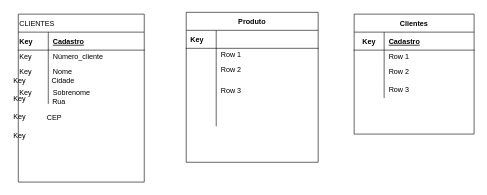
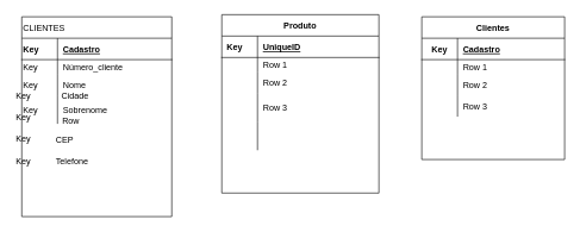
  <mxCell id="0" />
  <mxCell id="1" parent="0" />
  <mxCell id="2" value="CLIENTES" style="shape=table;startSize=30;container=1;collapsible=1;childLayout=tableLayout;fixedRows=1;rowLines=0;fontStyle=0;align=left;resizeLast=1;strokeColor=#000000;fillColor=none;" vertex="1" parent="1"><mxGeometry x="30" y="23" width="210" height="280" as="geometry" /></mxCell>
  <mxCell id="3" value="" style="shape=partialRectangle;collapsible=0;dropTarget=0;pointerEvents=0;fillColor=none;top=0;left=0;bottom=1;right=0;points=[[0,0.5],[1,0.5]];portConstraint=eastwest;align=left;" vertex="1" parent="2"><mxGeometry y="30" width="210" height="30" as="geometry" /></mxCell>
  <mxCell id="4" value="Key" style="shape=partialRectangle;connectable=0;fillColor=none;top=0;left=0;bottom=0;right=0;fontStyle=1;overflow=hidden;align=left;" vertex="1" parent="3"><mxGeometry width="50" height="30" as="geometry" /></mxCell>
  <mxCell id="5" value="Cadastro" style="shape=partialRectangle;connectable=0;fillColor=none;top=0;left=0;bottom=0;right=0;align=left;spacingLeft=6;fontStyle=5;overflow=hidden;" vertex="1" parent="3"><mxGeometry x="50" width="160" height="30" as="geometry" /></mxCell>
  <mxCell id="6" value="" style="shape=partialRectangle;collapsible=0;dropTarget=0;pointerEvents=0;fillColor=none;top=0;left=0;bottom=0;right=0;points=[[0,0.5],[1,0.5]];portConstraint=eastwest;align=left;" vertex="1" parent="2"><mxGeometry y="60" width="210" height="20" as="geometry" /></mxCell>
  <mxCell id="7" value="Key" style="shape=partialRectangle;connectable=0;fillColor=none;top=0;left=0;bottom=0;right=0;editable=1;overflow=hidden;align=left;" vertex="1" parent="6"><mxGeometry width="50" height="20" as="geometry" /></mxCell>
  <mxCell id="8" value="Número_cliente" style="shape=partialRectangle;connectable=0;fillColor=none;top=0;left=0;bottom=0;right=0;align=left;spacingLeft=6;overflow=hidden;" vertex="1" parent="6"><mxGeometry x="50" width="160" height="20" as="geometry" /></mxCell>
  <mxCell id="9" value="" style="shape=partialRectangle;collapsible=0;dropTarget=0;pointerEvents=0;fillColor=none;top=0;left=0;bottom=0;right=0;points=[[0,0.5],[1,0.5]];portConstraint=eastwest;align=left;" vertex="1" parent="2"><mxGeometry y="80" width="210" height="30" as="geometry" /></mxCell>
  <mxCell id="10" value="Key" style="shape=partialRectangle;connectable=0;fillColor=none;top=0;left=0;bottom=0;right=0;editable=1;overflow=hidden;align=left;" vertex="1" parent="9"><mxGeometry width="50" height="30" as="geometry" /></mxCell>
  <mxCell id="11" value="Nome" style="shape=partialRectangle;connectable=0;fillColor=none;top=0;left=0;bottom=0;right=0;align=left;spacingLeft=6;overflow=hidden;" vertex="1" parent="9"><mxGeometry x="50" width="160" height="30" as="geometry" /></mxCell>
  <mxCell id="12" value="" style="shape=partialRectangle;collapsible=0;dropTarget=0;pointerEvents=0;fillColor=none;top=0;left=0;bottom=0;right=0;points=[[0,0.5],[1,0.5]];portConstraint=eastwest;align=left;" vertex="1" parent="2"><mxGeometry y="110" width="210" height="40" as="geometry" /></mxCell>
  <mxCell id="13" value="Key" style="shape=partialRectangle;connectable=0;fillColor=none;top=0;left=0;bottom=0;right=0;editable=1;overflow=hidden;align=left;" vertex="1" parent="12"><mxGeometry width="50" height="40" as="geometry" /></mxCell>
  <mxCell id="14" value="Sobrenome" style="shape=partialRectangle;connectable=0;fillColor=none;top=0;left=0;bottom=0;right=0;align=left;spacingLeft=6;overflow=hidden;" vertex="1" parent="12"><mxGeometry x="50" width="160" height="40" as="geometry" /></mxCell>
  <mxCell id="15" value="Clientes" style="shape=table;startSize=30;container=1;collapsible=1;childLayout=tableLayout;fixedRows=1;rowLines=0;fontStyle=1;align=center;resizeLast=1;strokeColor=#000000;fillColor=none;" vertex="1" parent="1"><mxGeometry x="590" y="23" width="200" height="200" as="geometry" /></mxCell>
  <mxCell id="16" value="" style="shape=partialRectangle;collapsible=0;dropTarget=0;pointerEvents=0;fillColor=none;top=0;left=0;bottom=1;right=0;points=[[0,0.5],[1,0.5]];portConstraint=eastwest;" vertex="1" parent="15"><mxGeometry y="30" width="200" height="30" as="geometry" /></mxCell>
  <mxCell id="17" value="Key" style="shape=partialRectangle;connectable=0;fillColor=none;top=0;left=0;bottom=0;right=0;fontStyle=1;overflow=hidden;" vertex="1" parent="16"><mxGeometry width="50" height="30" as="geometry" /></mxCell>
  <mxCell id="18" value="Cadastro" style="shape=partialRectangle;connectable=0;fillColor=none;top=0;left=0;bottom=0;right=0;align=left;spacingLeft=6;fontStyle=5;overflow=hidden;" vertex="1" parent="16"><mxGeometry x="50" width="150" height="30" as="geometry" /></mxCell>
  <mxCell id="19" value="" style="shape=partialRectangle;collapsible=0;dropTarget=0;pointerEvents=0;fillColor=none;top=0;left=0;bottom=0;right=0;points=[[0,0.5],[1,0.5]];portConstraint=eastwest;" vertex="1" parent="15"><mxGeometry y="60" width="200" height="20" as="geometry" /></mxCell>
  <mxCell id="20" value="" style="shape=partialRectangle;connectable=0;fillColor=none;top=0;left=0;bottom=0;right=0;editable=1;overflow=hidden;" vertex="1" parent="19"><mxGeometry width="50" height="20" as="geometry" /></mxCell>
  <mxCell id="21" value="Row 1" style="shape=partialRectangle;connectable=0;fillColor=none;top=0;left=0;bottom=0;right=0;align=left;spacingLeft=6;overflow=hidden;" vertex="1" parent="19"><mxGeometry x="50" width="150" height="20" as="geometry" /></mxCell>
  <mxCell id="22" value="" style="shape=partialRectangle;collapsible=0;dropTarget=0;pointerEvents=0;fillColor=none;top=0;left=0;bottom=0;right=0;points=[[0,0.5],[1,0.5]];portConstraint=eastwest;" vertex="1" parent="15"><mxGeometry y="80" width="200" height="30" as="geometry" /></mxCell>
  <mxCell id="23" value="" style="shape=partialRectangle;connectable=0;fillColor=none;top=0;left=0;bottom=0;right=0;editable=1;overflow=hidden;" vertex="1" parent="22"><mxGeometry width="50" height="30" as="geometry" /></mxCell>
  <mxCell id="24" value="Row 2" style="shape=partialRectangle;connectable=0;fillColor=none;top=0;left=0;bottom=0;right=0;align=left;spacingLeft=6;overflow=hidden;" vertex="1" parent="22"><mxGeometry x="50" width="150" height="30" as="geometry" /></mxCell>
  <mxCell id="25" value="" style="shape=partialRectangle;collapsible=0;dropTarget=0;pointerEvents=0;fillColor=none;top=0;left=0;bottom=0;right=0;points=[[0,0.5],[1,0.5]];portConstraint=eastwest;" vertex="1" parent="15"><mxGeometry y="110" width="200" height="30" as="geometry" /></mxCell>
  <mxCell id="26" value="" style="shape=partialRectangle;connectable=0;fillColor=none;top=0;left=0;bottom=0;right=0;editable=1;overflow=hidden;" vertex="1" parent="25"><mxGeometry width="50" height="30" as="geometry" /></mxCell>
  <mxCell id="27" value="Row 3" style="shape=partialRectangle;connectable=0;fillColor=none;top=0;left=0;bottom=0;right=0;align=left;spacingLeft=6;overflow=hidden;" vertex="1" parent="25"><mxGeometry x="50" width="150" height="30" as="geometry" /></mxCell>
  <mxCell id="28" value="Produto" style="shape=table;startSize=30;container=1;collapsible=1;childLayout=tableLayout;fixedRows=1;rowLines=0;fontStyle=1;align=center;resizeLast=1;strokeColor=#000000;fillColor=none;" vertex="1" parent="1"><mxGeometry x="310" y="20" width="220" height="250" as="geometry" /></mxCell>
  <mxCell id="29" value="" style="shape=partialRectangle;collapsible=0;dropTarget=0;pointerEvents=0;fillColor=none;top=0;left=0;bottom=1;right=0;points=[[0,0.5],[1,0.5]];portConstraint=eastwest;" vertex="1" parent="28"><mxGeometry y="30" width="220" height="30" as="geometry" /></mxCell>
  <mxCell id="30" value="Key    " style="shape=partialRectangle;connectable=0;fillColor=none;top=0;left=0;bottom=0;right=0;fontStyle=1;overflow=hidden;" vertex="1" parent="29"><mxGeometry width="50" height="30" as="geometry" /></mxCell>
+ <mxCell id="31" value="UniqueID" style="shape=partialRectangle;connectable=0;fillColor=none;top=0;left=0;bottom=0;right=0;align=left;spacingLeft=6;fontStyle=5;overflow=hidden;" vertex="1" parent="29"><mxGeometry x="50" width="170" height="30" as="geometry" /></mxCell>
  <mxCell id="32" value="" style="shape=partialRectangle;collapsible=0;dropTarget=0;pointerEvents=0;fillColor=none;top=0;left=0;bottom=0;right=0;points=[[0,0.5],[1,0.5]];portConstraint=eastwest;" vertex="1" parent="28"><mxGeometry y="60" width="220" height="20" as="geometry" /></mxCell>
  <mxCell id="33" value="" style="shape=partialRectangle;connectable=0;fillColor=none;top=0;left=0;bottom=0;right=0;editable=1;overflow=hidden;" vertex="1" parent="32"><mxGeometry width="50" height="20" as="geometry" /></mxCell>
  <mxCell id="34" value="Row 1" style="shape=partialRectangle;connectable=0;fillColor=none;top=0;left=0;bottom=0;right=0;align=left;spacingLeft=6;overflow=hidden;" vertex="1" parent="32"><mxGeometry x="50" width="170" height="20" as="geometry" /></mxCell>
  <mxCell id="35" value="" style="shape=partialRectangle;collapsible=0;dropTarget=0;pointerEvents=0;fillColor=none;top=0;left=0;bottom=0;right=0;points=[[0,0.5],[1,0.5]];portConstraint=eastwest;" vertex="1" parent="28"><mxGeometry y="80" width="220" height="30" as="geometry" /></mxCell>
  <mxCell id="36" value="" style="shape=partialRectangle;connectable=0;fillColor=none;top=0;left=0;bottom=0;right=0;editable=1;overflow=hidden;" vertex="1" parent="35"><mxGeometry width="50" height="30" as="geometry" /></mxCell>
  <mxCell id="37" value="Row 2" style="shape=partialRectangle;connectable=0;fillColor=none;top=0;left=0;bottom=0;right=0;align=left;spacingLeft=6;overflow=hidden;" vertex="1" parent="35"><mxGeometry x="50" width="170" height="30" as="geometry" /></mxCell>
  <mxCell id="38" value="" style="shape=partialRectangle;collapsible=0;dropTarget=0;pointerEvents=0;fillColor=none;top=0;left=0;bottom=0;right=0;points=[[0,0.5],[1,0.5]];portConstraint=eastwest;" vertex="1" parent="28"><mxGeometry y="110" width="220" height="40" as="geometry" /></mxCell>
  <mxCell id="39" value="" style="shape=partialRectangle;connectable=0;fillColor=none;top=0;left=0;bottom=0;right=0;editable=1;overflow=hidden;" vertex="1" parent="38"><mxGeometry width="50" height="40" as="geometry" /></mxCell>
  <mxCell id="40" value="Row 3" style="shape=partialRectangle;connectable=0;fillColor=none;top=0;left=0;bottom=0;right=0;align=left;spacingLeft=6;overflow=hidden;" vertex="1" parent="38"><mxGeometry x="50" width="170" height="40" as="geometry" /></mxCell>
  <mxCell id="41" value="" style="shape=partialRectangle;collapsible=0;dropTarget=0;pointerEvents=0;fillColor=none;top=0;left=0;bottom=0;right=0;points=[[0,0.5],[1,0.5]];portConstraint=eastwest;" vertex="1" parent="28"><mxGeometry y="150" width="220" height="40" as="geometry" /></mxCell>
  <mxCell id="42" value="" style="shape=partialRectangle;connectable=0;fillColor=none;top=0;left=0;bottom=0;right=0;editable=1;overflow=hidden;" vertex="1" parent="41"><mxGeometry width="50" height="40" as="geometry" /></mxCell>
  <mxCell id="43" value="" style="shape=partialRectangle;connectable=0;fillColor=none;top=0;left=0;bottom=0;right=0;align=left;spacingLeft=6;overflow=hidden;" vertex="1" parent="41"><mxGeometry x="50" width="170" height="40" as="geometry" /></mxCell>
- <mxCell id="44" value="Rua" style="shape=partialRectangle;connectable=0;fillColor=none;top=0;left=0;bottom=0;right=0;align=left;spacingLeft=6;overflow=hidden;" vertex="1" parent="1"><mxGeometry x="79" y="153" width="160" height="30" as="geometry" /></mxCell>
+ <mxCell id="44" value="Row" style="shape=partialRectangle;connectable=0;fillColor=none;top=0;left=0;bottom=0;right=0;align=left;spacingLeft=6;overflow=hidden;" vertex="1" parent="1"><mxGeometry x="79" y="153" width="160" height="30" as="geometry" /></mxCell>
  <mxCell id="45" value="Cidade" style="shape=partialRectangle;connectable=0;fillColor=none;top=0;left=0;bottom=0;right=0;align=left;spacingLeft=6;overflow=hidden;" vertex="1" parent="1"><mxGeometry x="78" y="118" width="160" height="30" as="geometry" /></mxCell>
  <mxCell id="46" value="CEP" style="shape=partialRectangle;connectable=0;fillColor=none;top=0;left=0;bottom=0;right=0;align=left;spacingLeft=6;overflow=hidden;" vertex="1" parent="1"><mxGeometry x="70" y="180" width="160" height="30" as="geometry" /></mxCell>
+ <mxCell id="47" value="Telefone" style="shape=partialRectangle;connectable=0;fillColor=none;top=0;left=0;bottom=0;right=0;align=left;spacingLeft=6;overflow=hidden;" vertex="1" parent="1"><mxGeometry x="70" y="210" width="160" height="30" as="geometry" /></mxCell>
  <mxCell id="48" value="Key" style="shape=partialRectangle;connectable=0;fillColor=none;top=0;left=0;bottom=0;right=0;editable=1;overflow=hidden;align=left;" vertex="1" parent="1"><mxGeometry x="20" y="118" width="50" height="30" as="geometry" /></mxCell>
  <mxCell id="49" value="Key" style="shape=partialRectangle;connectable=0;fillColor=none;top=0;left=0;bottom=0;right=0;editable=1;overflow=hidden;align=left;" vertex="1" parent="1"><mxGeometry x="20" y="148" width="50" height="30" as="geometry" /></mxCell>
  <mxCell id="50" value="Key" style="shape=partialRectangle;connectable=0;fillColor=none;top=0;left=0;bottom=0;right=0;editable=1;overflow=hidden;align=left;" vertex="1" parent="1"><mxGeometry x="20" y="178" width="50" height="30" as="geometry" /></mxCell>
  <mxCell id="51" value="Key" style="shape=partialRectangle;connectable=0;fillColor=none;top=0;left=0;bottom=0;right=0;editable=1;overflow=hidden;align=left;" vertex="1" parent="1"><mxGeometry x="20" y="210" width="50" height="30" as="geometry" /></mxCell>
